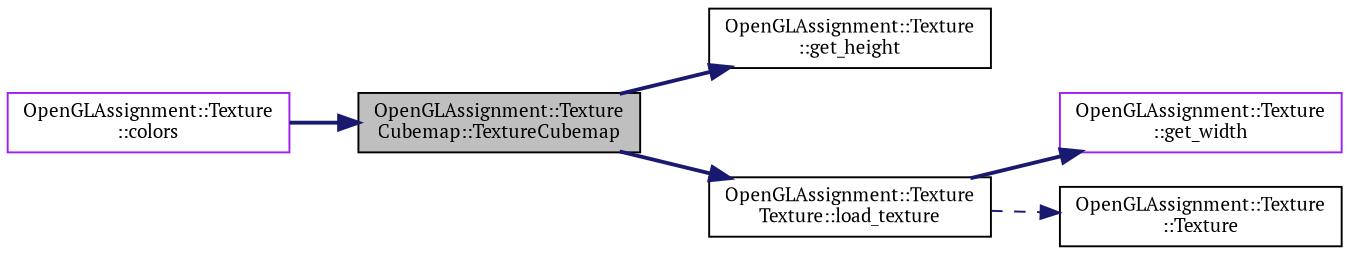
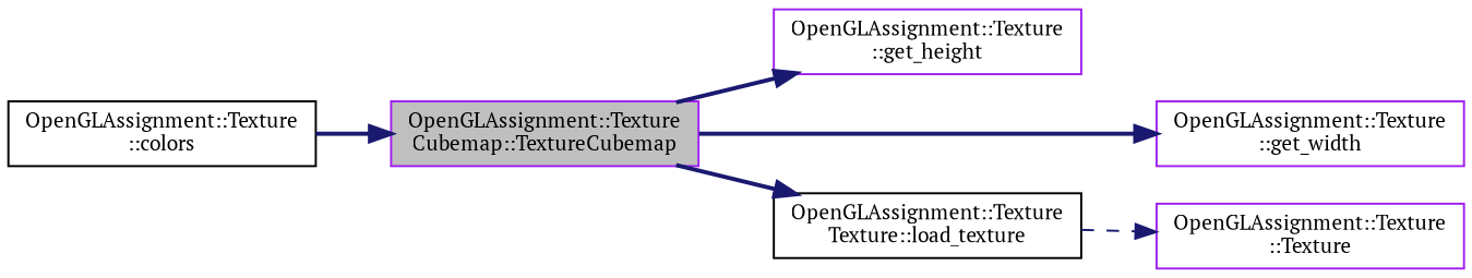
  digraph {
    fontname="PT Serif"
    rankdir=LR
    node [color=purple fillcolor=white fontname="PT Serif" fontsize=10 shape=record style=filled]
    edge [color=midnightblue fontname="PT Serif" fontsize=10 labelfontname=Helvetica labelfontsize=10 style=bold]
-   n1 [color=black fillcolor=grey75 fontcolor=black height=0.2 label="OpenGLAssignment::Texture\lCubemap::TextureCubemap" width=0.4]
-   n2 [color=black height=0.2 label="OpenGLAssignment::Texture\l::get_height" width=0.4]
+   n1 [fillcolor=grey75 fontcolor=black height=0.2 label="OpenGLAssignment::Texture\lCubemap::TextureCubemap" width=0.4]
+   n2 [height=0.2 label="OpenGLAssignment::Texture\l::get_height" width=0.4]
    n3 [height=0.2 label="OpenGLAssignment::Texture\l::get_width" width=0.4]
    n4 [color=black height=0.2 label="OpenGLAssignment::Texture\lTexture::load_texture" width=0.4]
-   n5 [height=0.2 label="OpenGLAssignment::Texture\l::colors" width=0.4]
-   n6 [color=black height=0.2 label="OpenGLAssignment::Texture\l::Texture" width=0.4]
+   n5 [color=black height=0.2 label="OpenGLAssignment::Texture\l::colors" width=0.4]
+   n6 [height=0.2 label="OpenGLAssignment::Texture\l::Texture" width=0.4]
    n1 -> n2
-   n4 -> n3
+   n1 -> n3
    n1 -> n4
    n4 -> n6 [style=dashed]
    n5 -> n1
  }
